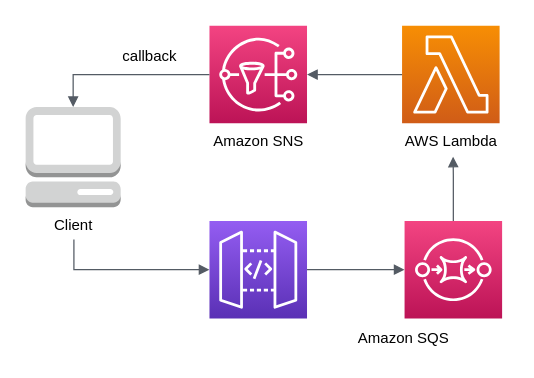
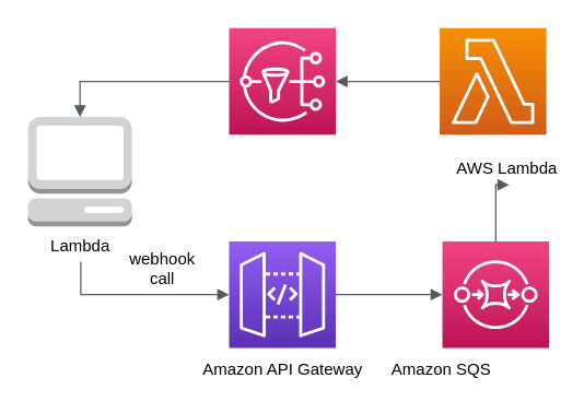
  <mxCell id="0" />
  <mxCell id="1" parent="0" />
  <mxCell id="2" value="" style="edgeStyle=orthogonalEdgeStyle;html=1;endArrow=block;elbow=vertical;startArrow=none;endFill=1;strokeColor=#545B64;rounded=0;exitX=1;exitY=0.5;exitDx=0;exitDy=0;exitPerimeter=0;entryX=0;entryY=0.5;entryDx=0;entryDy=0;entryPerimeter=0;" parent="1" edge="1"><mxGeometry width="100" relative="1" as="geometry"><mxPoint x="245" y="215" as="sourcePoint" /><mxPoint x="323" y="215" as="targetPoint" /><Array as="points" /></mxGeometry></mxCell>
- <mxCell id="3" value="Client" style="text;html=1;align=center;verticalAlign=middle;resizable=0;points=[];autosize=1;" parent="1" vertex="1"><mxGeometry x="33" y="170" width="50" height="20" as="geometry" /></mxCell>
+ <mxCell id="3" value="Lambda" style="text;html=1;align=center;verticalAlign=middle;resizable=0;points=[];autosize=1;" parent="1" vertex="1"><mxGeometry x="33" y="170" width="50" height="20" as="geometry" /></mxCell>
+ <mxCell id="4" value="Amazon API Gateway" style="text;html=1;align=center;verticalAlign=middle;resizable=0;points=[];autosize=1;" parent="1" vertex="1"><mxGeometry x="141" y="260" width="130" height="20" as="geometry" /></mxCell>
  <mxCell id="5" value="Amazon SQS" style="text;html=1;align=center;verticalAlign=middle;resizable=0;points=[];autosize=1;" parent="1" vertex="1"><mxGeometry x="277" y="260" width="90" height="20" as="geometry" /></mxCell>
  <mxCell id="6" value="" style="edgeStyle=orthogonalEdgeStyle;html=1;endArrow=block;elbow=vertical;startArrow=none;endFill=1;strokeColor=#545B64;rounded=0;exitX=0.512;exitY=1.044;exitDx=0;exitDy=0;exitPerimeter=0;entryX=0;entryY=0.5;entryDx=0;entryDy=0;entryPerimeter=0;" parent="1" source="3" target="7" edge="1"><mxGeometry width="100" relative="1" as="geometry"><mxPoint x="49" y="215" as="sourcePoint" /><mxPoint x="59" y="280" as="targetPoint" /><Array as="points"><mxPoint x="59" y="215" /></Array></mxGeometry></mxCell>
  <mxCell id="7" value="" style="points=[[0,0,0],[0.25,0,0],[0.5,0,0],[0.75,0,0],[1,0,0],[0,1,0],[0.25,1,0],[0.5,1,0],[0.75,1,0],[1,1,0],[0,0.25,0],[0,0.5,0],[0,0.75,0],[1,0.25,0],[1,0.5,0],[1,0.75,0]];outlineConnect=0;fontColor=#232F3E;gradientColor=#945DF2;gradientDirection=north;fillColor=#5A30B5;strokeColor=#ffffff;dashed=0;verticalLabelPosition=bottom;verticalAlign=top;align=center;html=1;fontSize=12;fontStyle=0;aspect=fixed;shape=mxgraph.aws4.resourceIcon;resIcon=mxgraph.aws4.api_gateway;" parent="1" vertex="1"><mxGeometry x="167" y="176" width="78" height="78" as="geometry" /></mxCell>
- <mxCell id="8" value="AWS Lambda" style="text;html=1;align=center;verticalAlign=middle;resizable=0;points=[];autosize=1;" parent="1" vertex="1"><mxGeometry x="315" y="103" width="90" height="20" as="geometry" /></mxCell>
+ <mxCell id="8" value="AWS Lambda" style="text;html=1;align=center;verticalAlign=middle;resizable=0;points=[];autosize=1;" parent="1" vertex="1"><mxGeometry x="325" y="113" width="90" height="20" as="geometry" /></mxCell>
  <mxCell id="9" value="" style="points=[[0,0,0],[0.25,0,0],[0.5,0,0],[0.75,0,0],[1,0,0],[0,1,0],[0.25,1,0],[0.5,1,0],[0.75,1,0],[1,1,0],[0,0.25,0],[0,0.5,0],[0,0.75,0],[1,0.25,0],[1,0.5,0],[1,0.75,0]];outlineConnect=0;fontColor=#232F3E;gradientColor=#F34482;gradientDirection=north;fillColor=#BC1356;strokeColor=#ffffff;dashed=0;verticalLabelPosition=bottom;verticalAlign=top;align=center;html=1;fontSize=12;fontStyle=0;aspect=fixed;shape=mxgraph.aws4.resourceIcon;resIcon=mxgraph.aws4.sns;" parent="1" vertex="1"><mxGeometry x="167" y="20" width="78" height="78" as="geometry" /></mxCell>
  <mxCell id="10" value="" style="points=[[0,0,0],[0.25,0,0],[0.5,0,0],[0.75,0,0],[1,0,0],[0,1,0],[0.25,1,0],[0.5,1,0],[0.75,1,0],[1,1,0],[0,0.25,0],[0,0.5,0],[0,0.75,0],[1,0.25,0],[1,0.5,0],[1,0.75,0]];outlineConnect=0;fontColor=#232F3E;gradientColor=#F78E04;gradientDirection=north;fillColor=#D05C17;strokeColor=#ffffff;dashed=0;verticalLabelPosition=bottom;verticalAlign=top;align=center;html=1;fontSize=12;fontStyle=0;aspect=fixed;shape=mxgraph.aws4.resourceIcon;resIcon=mxgraph.aws4.lambda;" parent="1" vertex="1"><mxGeometry x="321" y="20" width="78" height="78" as="geometry" /></mxCell>
  <mxCell id="11" value="" style="points=[[0,0,0],[0.25,0,0],[0.5,0,0],[0.75,0,0],[1,0,0],[0,1,0],[0.25,1,0],[0.5,1,0],[0.75,1,0],[1,1,0],[0,0.25,0],[0,0.5,0],[0,0.75,0],[1,0.25,0],[1,0.5,0],[1,0.75,0]];outlineConnect=0;fontColor=#232F3E;gradientColor=#F34482;gradientDirection=north;fillColor=#BC1356;strokeColor=#ffffff;dashed=0;verticalLabelPosition=bottom;verticalAlign=top;align=center;html=1;fontSize=12;fontStyle=0;aspect=fixed;shape=mxgraph.aws4.resourceIcon;resIcon=mxgraph.aws4.sqs;" parent="1" vertex="1"><mxGeometry x="323" y="176" width="78" height="78" as="geometry" /></mxCell>
- <mxCell id="12" value="Amazon SNS" style="text;html=1;align=center;verticalAlign=middle;resizable=0;points=[];autosize=1;" parent="1" vertex="1"><mxGeometry x="161" y="103" width="90" height="20" as="geometry" /></mxCell>
  <mxCell id="13" value="" style="edgeStyle=orthogonalEdgeStyle;html=1;endArrow=block;elbow=vertical;startArrow=none;endFill=1;strokeColor=#545B64;rounded=0;exitX=0.5;exitY=0;exitDx=0;exitDy=0;exitPerimeter=0;entryX=0.52;entryY=1.082;entryDx=0;entryDy=0;entryPerimeter=0;" parent="1" source="11" target="8" edge="1"><mxGeometry width="100" relative="1" as="geometry"><mxPoint x="249" y="381" as="sourcePoint" /><mxPoint x="362" y="130" as="targetPoint" /><Array as="points"><mxPoint x="362" y="140" /><mxPoint x="362" y="140" /></Array></mxGeometry></mxCell>
  <mxCell id="14" value="" style="edgeStyle=orthogonalEdgeStyle;html=1;endArrow=block;elbow=vertical;startArrow=none;endFill=1;strokeColor=#545B64;rounded=0;exitX=0;exitY=0.5;exitDx=0;exitDy=0;exitPerimeter=0;entryX=1;entryY=0.5;entryDx=0;entryDy=0;entryPerimeter=0;" parent="1" source="10" target="9" edge="1"><mxGeometry width="100" relative="1" as="geometry"><mxPoint x="372" y="186" as="sourcePoint" /><mxPoint x="371.8" y="134.64" as="targetPoint" /><Array as="points" /></mxGeometry></mxCell>
  <mxCell id="15" value="" style="edgeStyle=orthogonalEdgeStyle;html=1;endArrow=block;elbow=vertical;startArrow=none;endFill=1;strokeColor=#545B64;rounded=0;exitX=0;exitY=0.5;exitDx=0;exitDy=0;exitPerimeter=0;entryX=0.5;entryY=0;entryDx=0;entryDy=0;entryPerimeter=0;" parent="1" source="9" target="18" edge="1"><mxGeometry width="100" relative="1" as="geometry"><mxPoint x="331" y="69" as="sourcePoint" /><mxPoint x="58" y="80" as="targetPoint" /><Array as="points"><mxPoint x="58" y="59" /></Array></mxGeometry></mxCell>
- <mxCell id="17" value="callback" style="text;html=1;align=center;verticalAlign=middle;resizable=0;points=[];autosize=1;strokeColor=none;" parent="1" vertex="1"><mxGeometry x="89" y="35" width="60" height="20" as="geometry" /></mxCell>
+ <mxCell id="16" value="webhook&lt;br&gt;call" style="text;html=1;align=center;verticalAlign=middle;resizable=0;points=[];autosize=1;strokeColor=none;" parent="1" vertex="1"><mxGeometry x="88" y="181" width="60" height="30" as="geometry" /></mxCell>
  <mxCell id="18" value="" style="outlineConnect=0;dashed=0;verticalLabelPosition=bottom;verticalAlign=top;align=center;html=1;shape=mxgraph.aws3.management_console;fillColor=#D2D3D3;gradientColor=none;" vertex="1" parent="1"><mxGeometry x="20" y="85" width="76" height="80" as="geometry" /></mxCell>
